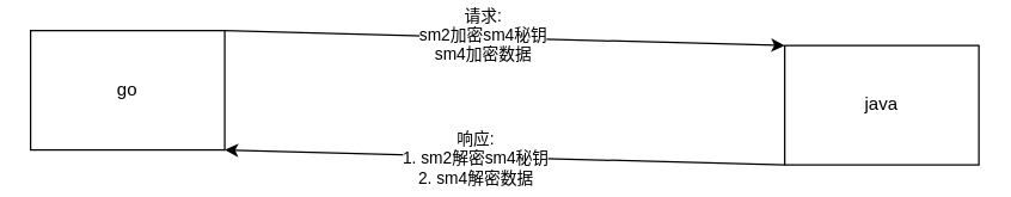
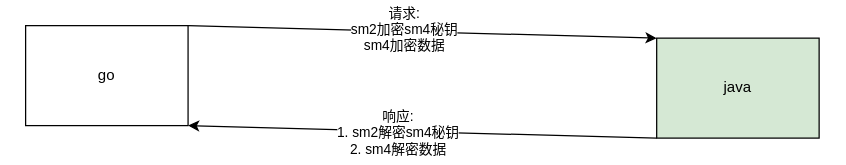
  <mxCell id="0" />
  <mxCell id="1" parent="0" />
  <mxCell id="2" style="edgeStyle=none;html=1;exitX=1;exitY=0;exitDx=0;exitDy=0;entryX=0;entryY=0;entryDx=0;entryDy=0;" edge="1" parent="1" source="4" target="7"><mxGeometry relative="1" as="geometry" /></mxCell>
  <mxCell id="3" value="请求:&lt;br&gt;sm2加密sm4秘钥&lt;br&gt;sm4加密数据" style="edgeLabel;html=1;align=center;verticalAlign=middle;resizable=0;points=[];" vertex="1" connectable="0" parent="2"><mxGeometry x="-0.077" y="2" relative="1" as="geometry"><mxPoint as="offset" /></mxGeometry></mxCell>
  <mxCell id="4" value="go" style="rounded=0;whiteSpace=wrap;html=1;" vertex="1" parent="1"><mxGeometry x="20" y="20" width="130" height="80" as="geometry" /></mxCell>
  <mxCell id="5" style="edgeStyle=none;html=1;exitX=0;exitY=1;exitDx=0;exitDy=0;entryX=1;entryY=1;entryDx=0;entryDy=0;" edge="1" parent="1" source="7" target="4"><mxGeometry relative="1" as="geometry" /></mxCell>
  <mxCell id="6" value="响应:&lt;br&gt;1. sm2解密sm4秘钥&lt;br&gt;2. sm4解密数据" style="edgeLabel;html=1;align=center;verticalAlign=middle;resizable=0;points=[];" vertex="1" connectable="0" parent="5"><mxGeometry x="0.108" y="1" relative="1" as="geometry"><mxPoint as="offset" /></mxGeometry></mxCell>
- <mxCell id="7" value="java" style="rounded=0;whiteSpace=wrap;html=1;" vertex="1" parent="1"><mxGeometry x="525" y="30" width="130" height="80" as="geometry" /></mxCell>
+ <mxCell id="7" value="java" style="rounded=0;whiteSpace=wrap;html=1;fillColor=#d5e8d4;" vertex="1" parent="1"><mxGeometry x="525" y="30" width="130" height="80" as="geometry" /></mxCell>
